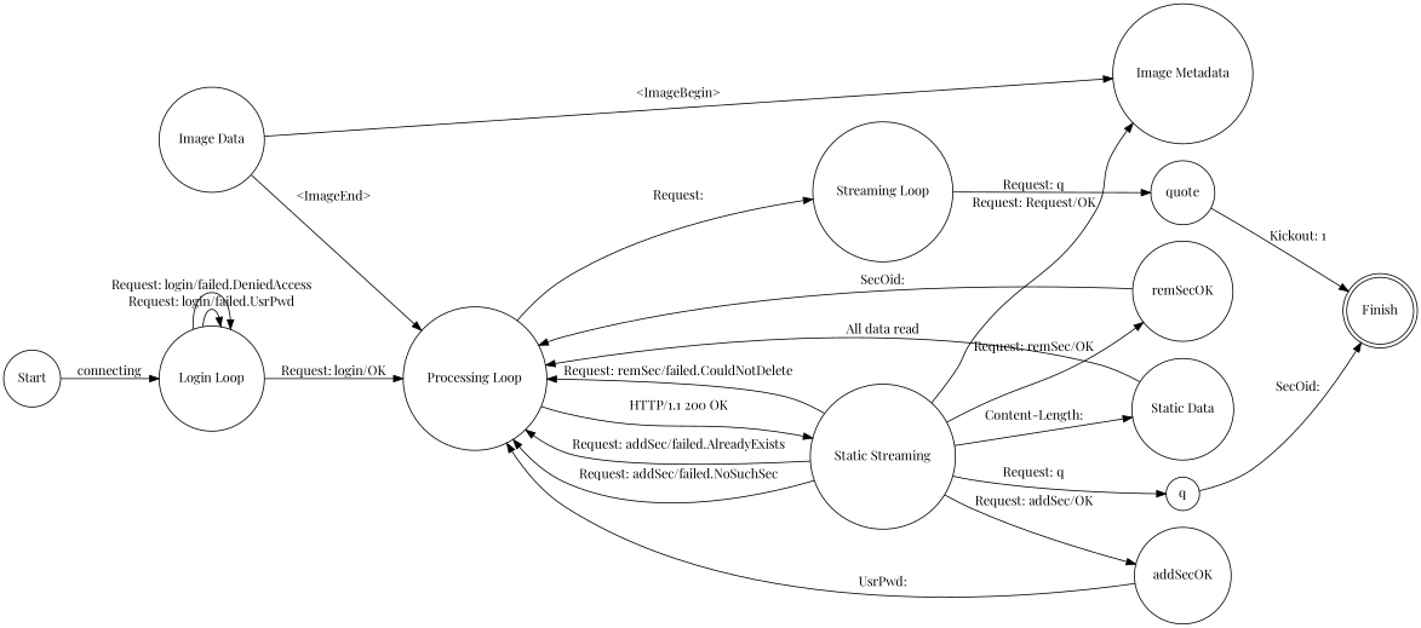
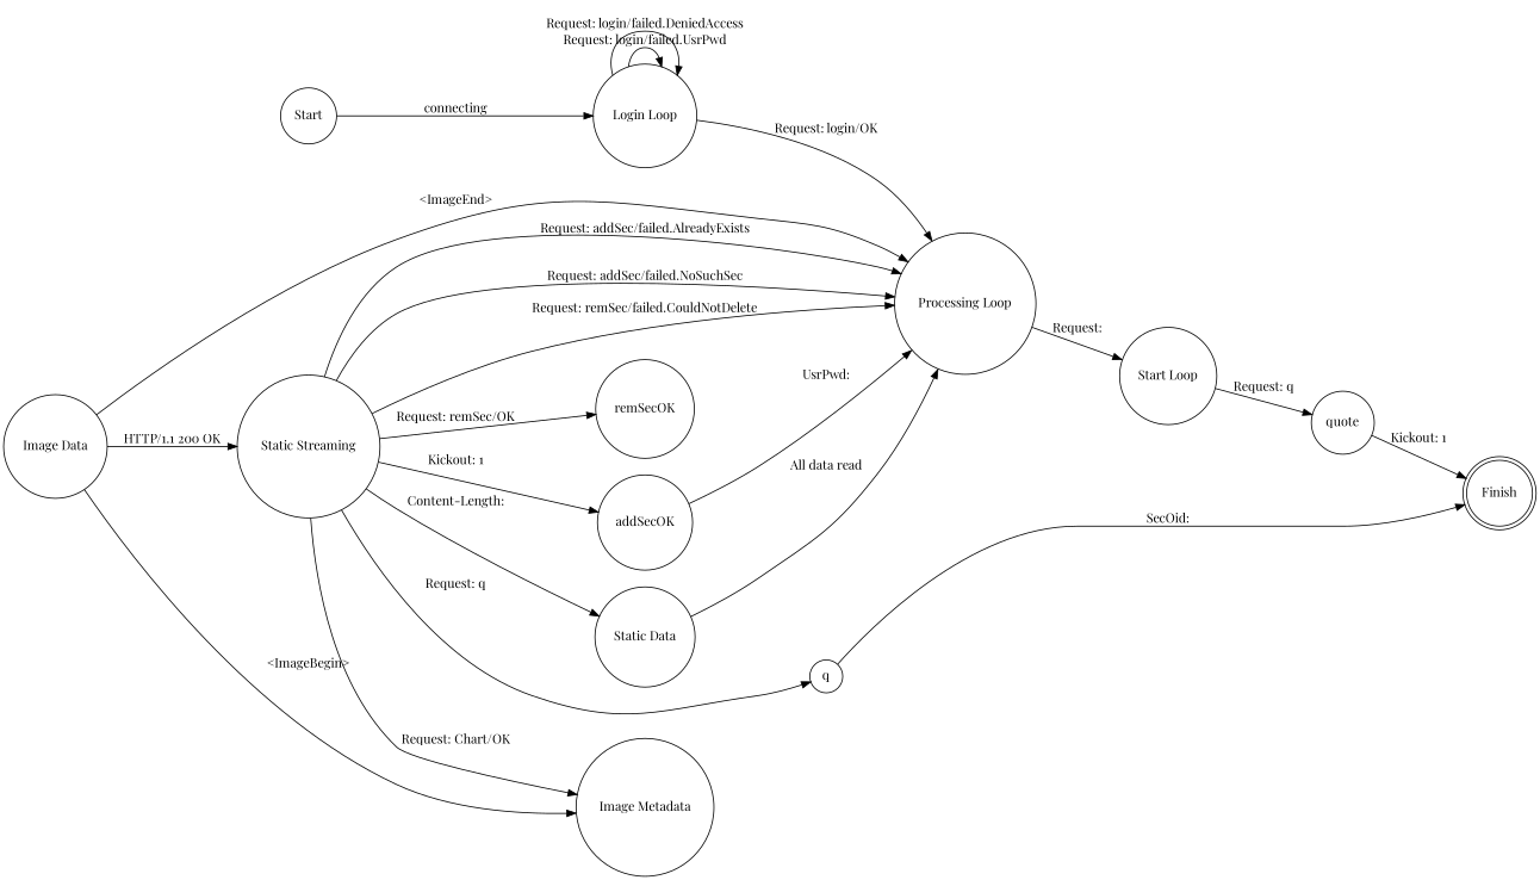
  digraph {
    fontname="Playfair Display"
    rankdir=LR
    node [fontname="Playfair Display" shape=circle]
    edge [fontname="Playfair Display"]
    n1 [label=Finish shape=doublecircle]
    n2 [label=Start]
    n3 [label="Login Loop"]
    n4 [label="Processing Loop"]
-   n5 [label="Streaming Loop"]
+   n5 [label="Start Loop"]
    n6 [label="Static Streaming"]
    quote
    n8 [label="Static Data"]
    n9 [label="Image Metadata"]
    addSecOK
    remSecOK
    q
    n13 [label="Image Data"]
    n2 -> n3 [label=connecting]
    n3 -> n3 [label="Request: login/failed.UsrPwd"]
    n3 -> n3 [label="Request: login/failed.DeniedAccess"]
    n3 -> n4 [label="Request: login/OK"]
    n4 -> n5 [label="Request:"]
-   n4 -> n6 [label="HTTP/1.1 200 OK"]
+   n13 -> n6 [label="HTTP/1.1 200 OK"]
    n5 -> quote [label="Request: q"]
    n6 -> n4 [label="Request: addSec/failed.AlreadyExists"]
    n6 -> n4 [label="Request: addSec/failed.NoSuchSec"]
    n6 -> n4 [label="Request: remSec/failed.CouldNotDelete"]
    n6 -> n8 [label="Content-Length:"]
-   n6 -> n9 [label="Request: Request/OK"]
-   n6 -> addSecOK [label="Request: addSec/OK"]
+   n6 -> n9 [label="Request: Chart/OK"]
+   n6 -> addSecOK [label="Kickout: 1"]
    n6 -> remSecOK [label="Request: remSec/OK"]
    n6 -> q [label="Request: q"]
    quote -> n1 [label="Kickout: 1"]
    n8 -> n4 [label="All data read"]
    addSecOK -> n4 [label="UsrPwd:"]
-   remSecOK -> n4 [label="SecOid:"]
    q -> n1 [label="SecOid:"]
    n13 -> n4 [label="<ImageEnd>"]
    n13 -> n9 [label="<ImageBegin>"]
  }
